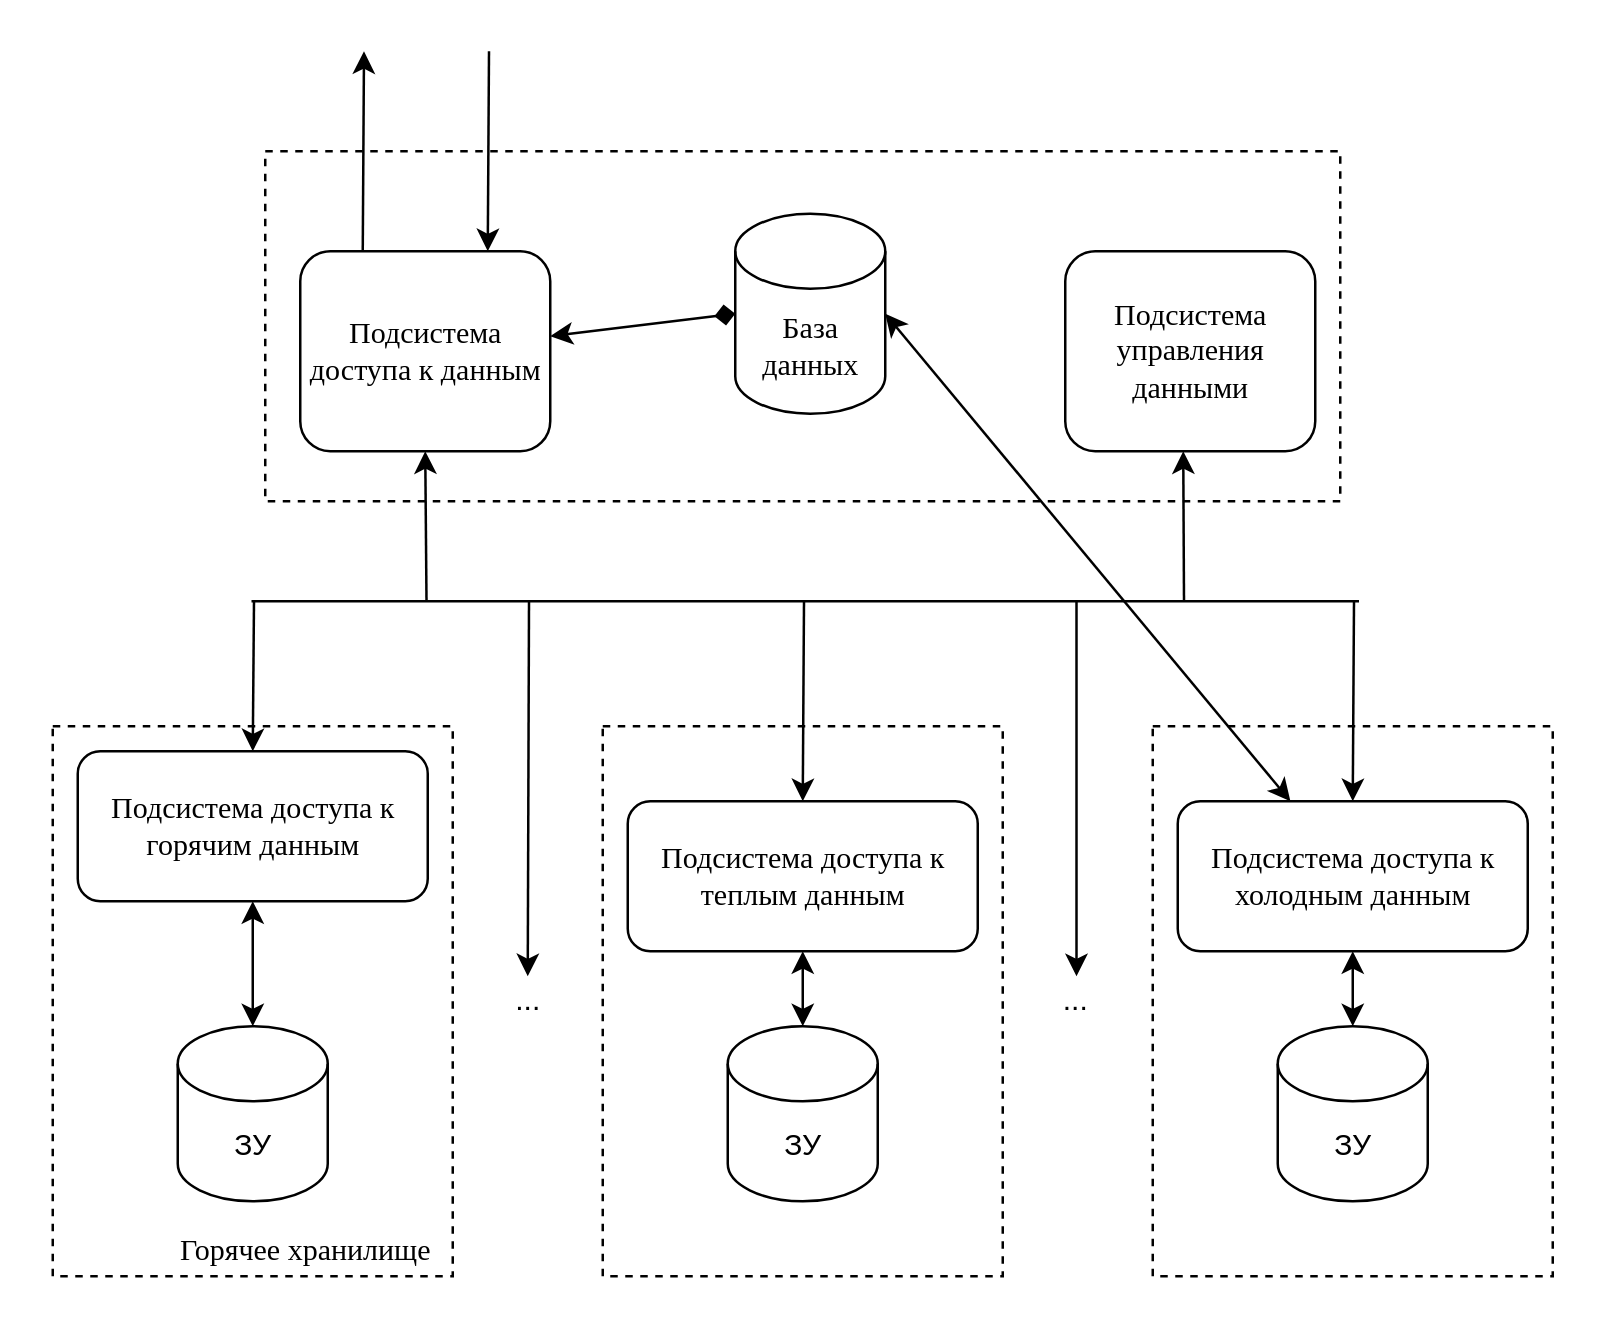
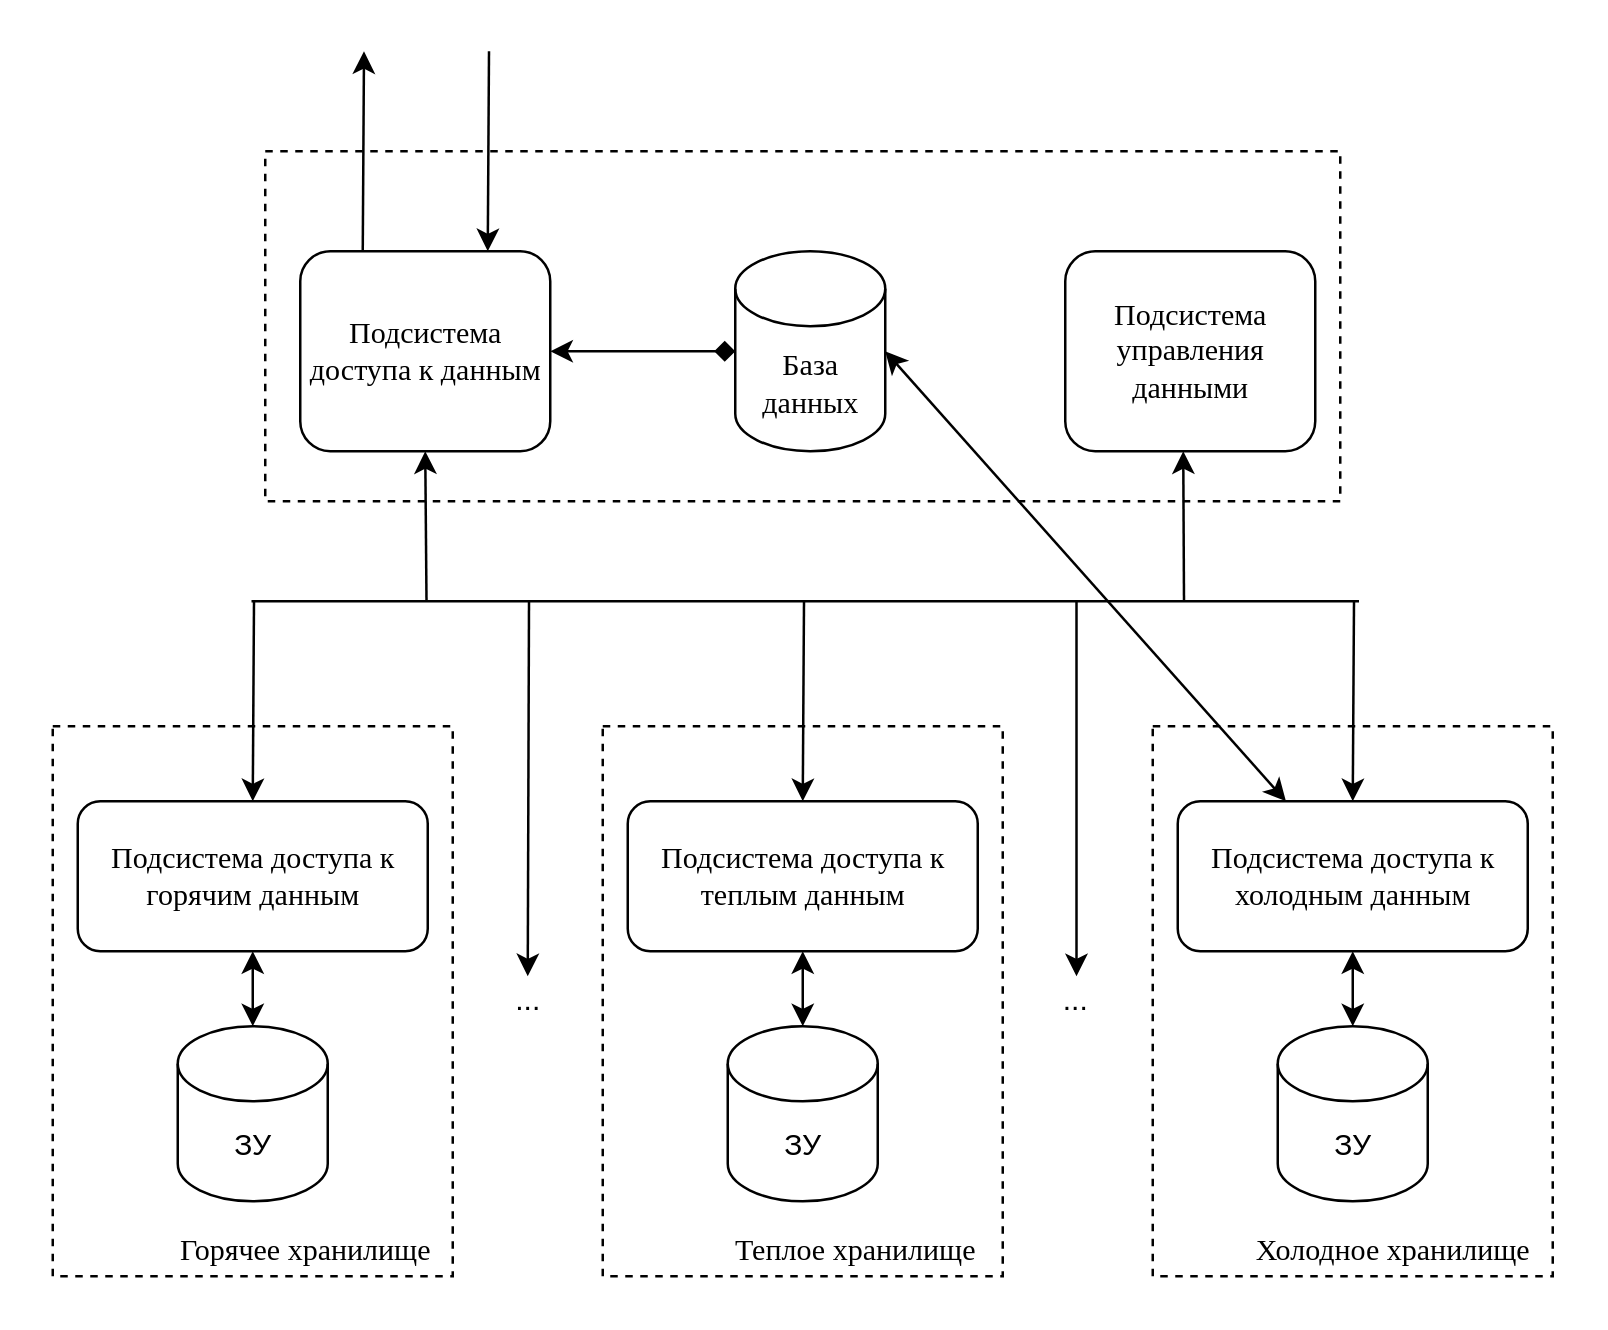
  <mxCell id="0" />
  <mxCell id="1" parent="0" />
  <mxCell id="2" value="" style="rounded=0;whiteSpace=wrap;html=1;fillColor=none;dashed=1;" vertex="1" parent="1"><mxGeometry x="20.5" y="290" width="160" height="220" as="geometry" /></mxCell>
- <mxCell id="3" value="&lt;font face=&quot;Times New Roman&quot;&gt;Подсистема доступа к горячим данным&lt;/font&gt;" style="rounded=1;whiteSpace=wrap;html=1;" vertex="1" parent="1"><mxGeometry x="30.5" y="300" width="140" height="60" as="geometry" /></mxCell>
+ <mxCell id="3" value="&lt;font face=&quot;Times New Roman&quot;&gt;Подсистема доступа к горячим данным&lt;/font&gt;" style="rounded=1;whiteSpace=wrap;html=1;" vertex="1" parent="1"><mxGeometry x="30.5" y="320" width="140" height="60" as="geometry" /></mxCell>
  <mxCell id="4" value="ЗУ" style="shape=cylinder3;whiteSpace=wrap;html=1;boundedLbl=1;backgroundOutline=1;size=15;fillColor=#ffffff;" vertex="1" parent="1"><mxGeometry x="70.5" y="410" width="60" height="70" as="geometry" /></mxCell>
  <mxCell id="5" value="" style="endArrow=classic;startArrow=classic;html=1;shadow=0;strokeWidth=1;exitX=0.5;exitY=0;exitDx=0;exitDy=0;exitPerimeter=0;entryX=0.5;entryY=1;entryDx=0;entryDy=0;" edge="1" parent="1" source="4" target="3"><mxGeometry width="50" height="50" relative="1" as="geometry"><mxPoint x="110.5" y="340" as="sourcePoint" /><mxPoint x="160.5" y="290" as="targetPoint" /></mxGeometry></mxCell>
  <mxCell id="6" value="" style="rounded=0;whiteSpace=wrap;html=1;fillColor=none;dashed=1;" vertex="1" parent="1"><mxGeometry x="240.5" y="290" width="160" height="220" as="geometry" /></mxCell>
  <mxCell id="7" value="&lt;font face=&quot;Times New Roman&quot;&gt;Подсистема доступа к теплым данным&lt;/font&gt;" style="rounded=1;whiteSpace=wrap;html=1;" vertex="1" parent="1"><mxGeometry x="250.5" y="320" width="140" height="60" as="geometry" /></mxCell>
  <mxCell id="8" value="ЗУ" style="shape=cylinder3;whiteSpace=wrap;html=1;boundedLbl=1;backgroundOutline=1;size=15;fillColor=#ffffff;" vertex="1" parent="1"><mxGeometry x="290.5" y="410" width="60" height="70" as="geometry" /></mxCell>
  <mxCell id="9" value="" style="endArrow=classic;startArrow=classic;html=1;shadow=0;strokeWidth=1;exitX=0.5;exitY=0;exitDx=0;exitDy=0;exitPerimeter=0;entryX=0.5;entryY=1;entryDx=0;entryDy=0;" edge="1" parent="1" source="8" target="7"><mxGeometry width="50" height="50" relative="1" as="geometry"><mxPoint x="330.5" y="340" as="sourcePoint" /><mxPoint x="380.5" y="290" as="targetPoint" /></mxGeometry></mxCell>
  <mxCell id="10" value="" style="rounded=0;whiteSpace=wrap;html=1;fillColor=none;dashed=1;" vertex="1" parent="1"><mxGeometry x="460.5" y="290" width="160" height="220" as="geometry" /></mxCell>
  <mxCell id="11" value="&lt;font face=&quot;Times New Roman&quot;&gt;Подсистема доступа к холодным данным&lt;/font&gt;" style="rounded=1;whiteSpace=wrap;html=1;" vertex="1" parent="1"><mxGeometry x="470.5" y="320" width="140" height="60" as="geometry" /></mxCell>
  <mxCell id="12" value="ЗУ" style="shape=cylinder3;whiteSpace=wrap;html=1;boundedLbl=1;backgroundOutline=1;size=15;fillColor=#ffffff;" vertex="1" parent="1"><mxGeometry x="510.5" y="410" width="60" height="70" as="geometry" /></mxCell>
  <mxCell id="13" value="" style="endArrow=classic;startArrow=classic;html=1;shadow=0;strokeWidth=1;exitX=0.5;exitY=0;exitDx=0;exitDy=0;exitPerimeter=0;entryX=0.5;entryY=1;entryDx=0;entryDy=0;" edge="1" parent="1" source="12" target="11"><mxGeometry width="50" height="50" relative="1" as="geometry"><mxPoint x="550.5" y="340" as="sourcePoint" /><mxPoint x="600.5" y="290" as="targetPoint" /></mxGeometry></mxCell>
  <mxCell id="14" value="..." style="text;html=1;strokeColor=none;fillColor=none;align=center;verticalAlign=middle;whiteSpace=wrap;rounded=0;" vertex="1" parent="1"><mxGeometry x="190.5" y="390" width="40" height="20" as="geometry" /></mxCell>
  <mxCell id="15" value="..." style="text;html=1;strokeColor=none;fillColor=none;align=center;verticalAlign=middle;whiteSpace=wrap;rounded=0;" vertex="1" parent="1"><mxGeometry x="410" y="390" width="40" height="20" as="geometry" /></mxCell>
  <mxCell id="16" value="&lt;font face=&quot;Times New Roman&quot;&gt;Горячее хранилище&lt;/font&gt;" style="text;html=1;strokeColor=none;fillColor=none;align=center;verticalAlign=middle;whiteSpace=wrap;rounded=0;" vertex="1" parent="1"><mxGeometry x="63" y="490" width="117.5" height="20" as="geometry" /></mxCell>
+ <mxCell id="17" value="&lt;font face=&quot;Times New Roman&quot;&gt;Теплое хранилище&lt;/font&gt;" style="text;html=1;strokeColor=none;fillColor=none;align=center;verticalAlign=middle;whiteSpace=wrap;rounded=0;" vertex="1" parent="1"><mxGeometry x="283" y="490" width="117.5" height="20" as="geometry" /></mxCell>
+ <mxCell id="18" value="&lt;font face=&quot;Times New Roman&quot;&gt;Холодное хранилище&lt;/font&gt;" style="text;html=1;strokeColor=none;fillColor=none;align=center;verticalAlign=middle;whiteSpace=wrap;rounded=0;" vertex="1" parent="1"><mxGeometry x="493" y="490" width="127.5" height="20" as="geometry" /></mxCell>
  <mxCell id="19" value="" style="endArrow=classic;html=1;shadow=0;strokeWidth=1;entryX=0.5;entryY=0;entryDx=0;entryDy=0;" edge="1" parent="1" target="3"><mxGeometry width="50" height="50" relative="1" as="geometry"><mxPoint x="101" y="240" as="sourcePoint" /><mxPoint x="160.5" y="270" as="targetPoint" /></mxGeometry></mxCell>
  <mxCell id="20" value="" style="endArrow=classic;html=1;shadow=0;strokeWidth=1;entryX=0.5;entryY=0;entryDx=0;entryDy=0;" edge="1" parent="1" target="7"><mxGeometry width="50" height="50" relative="1" as="geometry"><mxPoint x="321" y="240" as="sourcePoint" /><mxPoint x="160.5" y="270" as="targetPoint" /></mxGeometry></mxCell>
  <mxCell id="21" value="" style="endArrow=classic;html=1;shadow=0;strokeWidth=1;entryX=0.5;entryY=0;entryDx=0;entryDy=0;" edge="1" parent="1" target="11"><mxGeometry width="50" height="50" relative="1" as="geometry"><mxPoint x="541" y="240" as="sourcePoint" /><mxPoint x="160.5" y="270" as="targetPoint" /></mxGeometry></mxCell>
  <mxCell id="22" value="" style="endArrow=none;html=1;shadow=0;strokeWidth=1;" edge="1" parent="1"><mxGeometry width="50" height="50" relative="1" as="geometry"><mxPoint x="100" y="240" as="sourcePoint" /><mxPoint x="543" y="240" as="targetPoint" /></mxGeometry></mxCell>
  <mxCell id="23" value="" style="endArrow=classic;html=1;shadow=0;strokeWidth=1;entryX=0.5;entryY=0;entryDx=0;entryDy=0;" edge="1" parent="1" target="14"><mxGeometry width="50" height="50" relative="1" as="geometry"><mxPoint x="211" y="240" as="sourcePoint" /><mxPoint x="160.5" y="330" as="targetPoint" /></mxGeometry></mxCell>
  <mxCell id="24" value="" style="endArrow=classic;html=1;shadow=0;strokeWidth=1;entryX=0.5;entryY=0;entryDx=0;entryDy=0;" edge="1" parent="1" target="15"><mxGeometry width="50" height="50" relative="1" as="geometry"><mxPoint x="430" y="240" as="sourcePoint" /><mxPoint x="440.5" y="290" as="targetPoint" /></mxGeometry></mxCell>
  <mxCell id="25" value="" style="endArrow=classic;html=1;shadow=0;strokeWidth=1;entryX=0.5;entryY=1;entryDx=0;entryDy=0;" edge="1" parent="1" target="29"><mxGeometry width="50" height="50" relative="1" as="geometry"><mxPoint x="170" y="240" as="sourcePoint" /><mxPoint x="166.5" y="180" as="targetPoint" /></mxGeometry></mxCell>
  <mxCell id="26" value="" style="endArrow=classic;html=1;shadow=0;strokeWidth=1;" edge="1" parent="1"><mxGeometry width="50" height="50" relative="1" as="geometry"><mxPoint x="473" y="240" as="sourcePoint" /><mxPoint x="472.7" y="180" as="targetPoint" /></mxGeometry></mxCell>
  <mxCell id="27" value="" style="rounded=0;whiteSpace=wrap;html=1;fillColor=none;dashed=1;" vertex="1" parent="1"><mxGeometry x="105.5" y="60" width="430" height="140" as="geometry" /></mxCell>
- <mxCell id="28" value="&lt;font face=&quot;Times New Roman&quot;&gt;База данных&lt;/font&gt;" style="shape=cylinder3;whiteSpace=wrap;html=1;boundedLbl=1;backgroundOutline=1;size=15;" vertex="1" parent="1"><mxGeometry x="293.5" y="85" width="60" height="80" as="geometry" /></mxCell>
+ <mxCell id="28" value="&lt;font face=&quot;Times New Roman&quot;&gt;База данных&lt;/font&gt;" style="shape=cylinder3;whiteSpace=wrap;html=1;boundedLbl=1;backgroundOutline=1;size=15;" vertex="1" parent="1"><mxGeometry x="293.5" y="100" width="60" height="80" as="geometry" /></mxCell>
  <mxCell id="29" value="&lt;font face=&quot;Times New Roman&quot;&gt;Подсистема доступа к данным&lt;/font&gt;" style="rounded=1;whiteSpace=wrap;html=1;" vertex="1" parent="1"><mxGeometry x="119.5" y="100" width="100" height="80" as="geometry" /></mxCell>
  <mxCell id="30" value="" style="endArrow=diamond;startArrow=classic;html=1;entryX=0;entryY=0.5;entryDx=0;entryDy=0;entryPerimeter=0;" edge="1" parent="1" source="29" target="28"><mxGeometry width="50" height="50" relative="1" as="geometry"><mxPoint x="253.5" y="140" as="sourcePoint" /><mxPoint x="243.5" y="90" as="targetPoint" /></mxGeometry></mxCell>
  <mxCell id="31" value="&lt;font face=&quot;Times New Roman&quot;&gt;Подсистема управления данными&lt;/font&gt;" style="rounded=1;whiteSpace=wrap;html=1;" vertex="1" parent="1"><mxGeometry x="425.5" y="100" width="100" height="80" as="geometry" /></mxCell>
  <mxCell id="32" value="" style="endArrow=classic;startArrow=classic;html=1;shadow=0;strokeWidth=1;exitX=1;exitY=0.5;exitDx=0;exitDy=0;exitPerimeter=0;" edge="1" parent="1" source="28" target="11"><mxGeometry width="50" height="50" relative="1" as="geometry"><mxPoint x="183.5" y="220" as="sourcePoint" /><mxPoint x="233.5" y="170" as="targetPoint" /></mxGeometry></mxCell>
  <mxCell id="33" value="" style="endArrow=classic;html=1;shadow=0;strokeWidth=1;entryX=0.75;entryY=0;entryDx=0;entryDy=0;" edge="1" parent="1" target="29"><mxGeometry width="50" height="50" relative="1" as="geometry"><mxPoint x="195" y="20" as="sourcePoint" /><mxPoint x="145" y="20" as="targetPoint" /></mxGeometry></mxCell>
  <mxCell id="34" value="" style="endArrow=classic;html=1;shadow=0;strokeWidth=1;exitX=0.25;exitY=0;exitDx=0;exitDy=0;" edge="1" parent="1" source="29"><mxGeometry width="50" height="50" relative="1" as="geometry"><mxPoint x="193" y="20" as="sourcePoint" /><mxPoint x="145" y="20" as="targetPoint" /></mxGeometry></mxCell>
